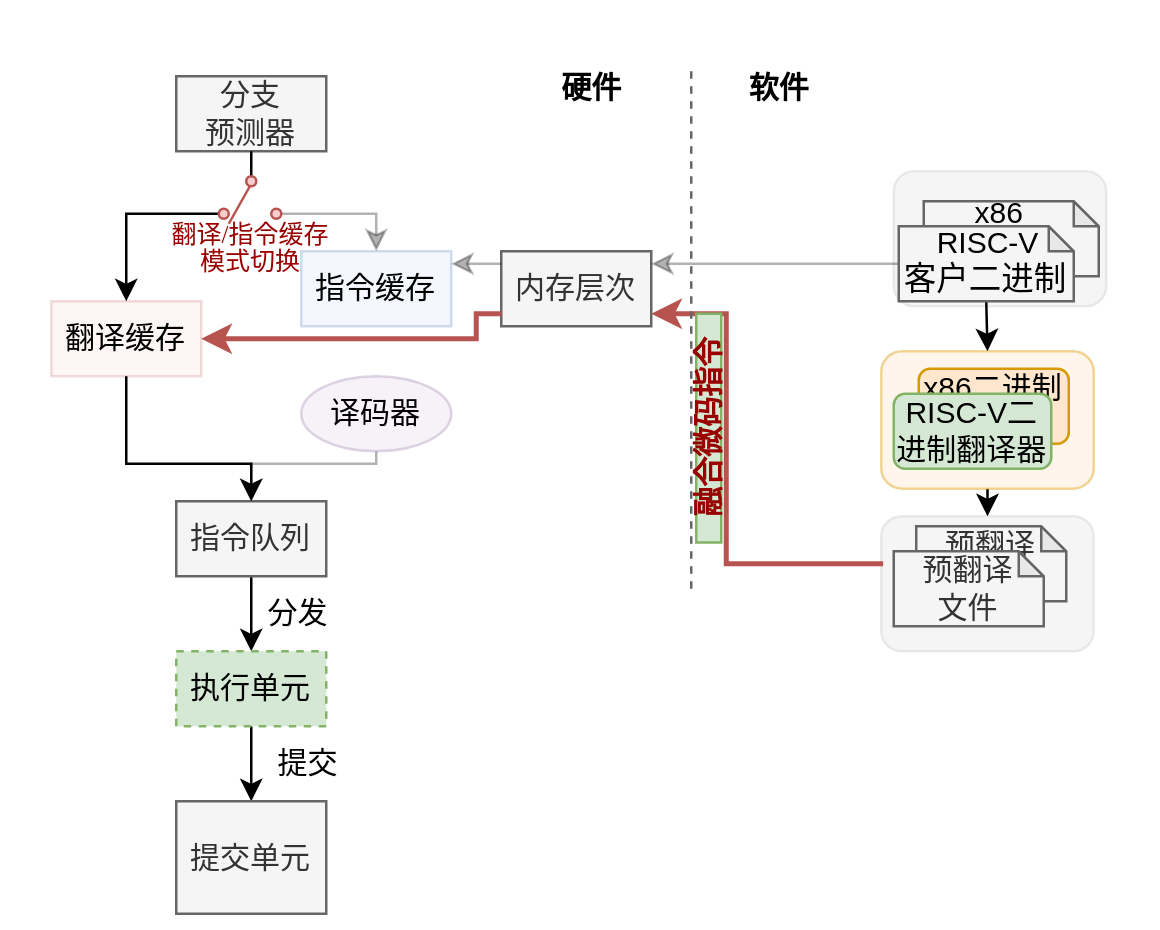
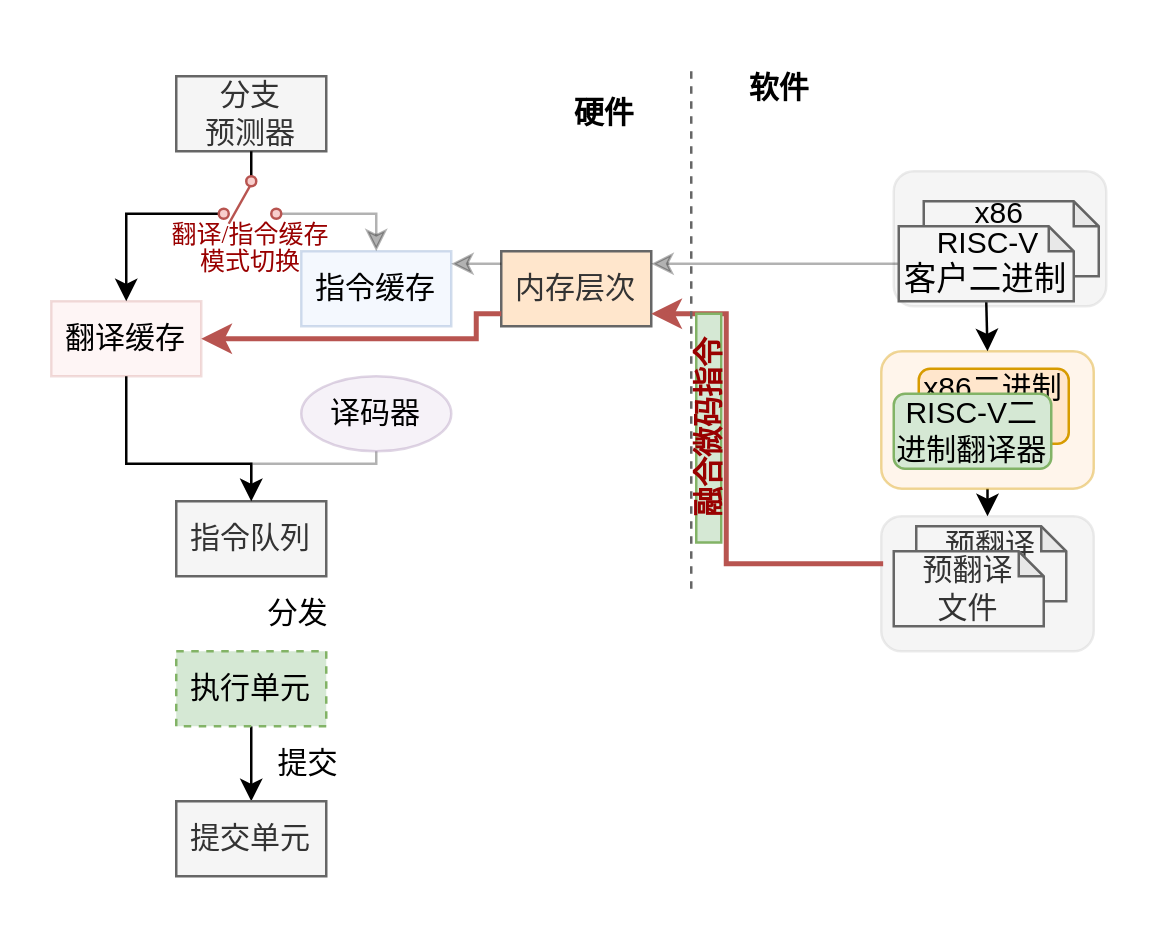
  <mxCell id="0" />
  <mxCell id="1" parent="0" />
  <mxCell id="2" value="" style="rounded=1;whiteSpace=wrap;html=1;fillColor=#E6E6E6;strokeColor=#CCCCCC;opacity=40;" vertex="1" parent="1"><mxGeometry x="357" y="68" width="85" height="54" as="geometry" /></mxCell>
  <mxCell id="3" value="" style="rounded=1;whiteSpace=wrap;html=1;fillColor=#E6E6E6;strokeColor=#CCCCCC;opacity=40;" vertex="1" parent="1"><mxGeometry x="352" y="206" width="85" height="54" as="geometry" /></mxCell>
  <mxCell id="4" style="edgeStyle=orthogonalEdgeStyle;rounded=0;orthogonalLoop=1;jettySize=auto;html=1;exitX=0.5;exitY=1;exitDx=0;exitDy=0;entryX=0.5;entryY=0;entryDx=0;entryDy=0;" edge="1" parent="1" source="5" target="3"><mxGeometry relative="1" as="geometry" /></mxCell>
  <mxCell id="5" value="" style="rounded=1;whiteSpace=wrap;html=1;fillColor=#ffe6cc;strokeColor=#d79b00;opacity=40;" vertex="1" parent="1"><mxGeometry x="352" y="140" width="85" height="55" as="geometry" /></mxCell>
  <mxCell id="6" value="x86二进制翻译" style="rounded=1;whiteSpace=wrap;html=1;fillColor=#ffe6cc;strokeColor=#d79b00;" vertex="1" parent="1"><mxGeometry x="367" y="147" width="60" height="30" as="geometry" /></mxCell>
  <mxCell id="7" value="" style="shape=note;whiteSpace=wrap;html=1;backgroundOutline=1;darkOpacity=0.05;size=10;fillColor=#f5f5f5;fontColor=#333333;strokeColor=#666666;" vertex="1" parent="1"><mxGeometry x="369" y="80" width="70" height="30" as="geometry" /></mxCell>
  <mxCell id="8" value="分支&lt;br&gt;预测器" style="rounded=0;whiteSpace=wrap;html=1;fillColor=#f5f5f5;fontColor=#333333;strokeColor=#666666;" vertex="1" parent="1"><mxGeometry x="70" y="30" width="60" height="30" as="geometry" /></mxCell>
  <mxCell id="9" value="翻译缓存" style="rounded=0;whiteSpace=wrap;html=1;fillColor=#f8cecc;strokeColor=#b85450;opacity=20;" vertex="1" parent="1"><mxGeometry x="20" y="120" width="60" height="30" as="geometry" /></mxCell>
- <mxCell id="10" style="edgeStyle=none;html=1;exitX=0.5;exitY=1;exitDx=0;exitDy=0;entryX=0.5;entryY=0;entryDx=0;entryDy=0;fontSize=12;" edge="1" parent="1" source="11" target="44"><mxGeometry relative="1" as="geometry" /></mxCell>
  <mxCell id="11" value="指令队列" style="rounded=0;whiteSpace=wrap;html=1;fillColor=#f5f5f5;fontColor=#333333;strokeColor=#666666;" vertex="1" parent="1"><mxGeometry x="70" y="200" width="60" height="30" as="geometry" /></mxCell>
- <mxCell id="12" value="内存层次" style="rounded=0;whiteSpace=wrap;html=1;fillColor=#f5f5f5;fontColor=#333333;strokeColor=#666666;" vertex="1" parent="1"><mxGeometry x="200" y="100" width="60" height="30" as="geometry" /></mxCell>
+ <mxCell id="12" value="内存层次" style="rounded=0;whiteSpace=wrap;html=1;fillColor=#ffe6cc;fontColor=#333333;strokeColor=#666666;" vertex="1" parent="1"><mxGeometry x="200" y="100" width="60" height="30" as="geometry" /></mxCell>
  <mxCell id="13" value="分发" style="text;html=1;strokeColor=none;fillColor=none;align=center;verticalAlign=middle;whiteSpace=wrap;rounded=0;rotation=0;" vertex="1" parent="1"><mxGeometry x="94" y="240" width="50" height="10" as="geometry" /></mxCell>
  <mxCell id="14" style="edgeStyle=orthogonalEdgeStyle;rounded=0;orthogonalLoop=1;jettySize=auto;html=1;fillColor=#f8cecc;strokeColor=#b85450;strokeWidth=2;exitX=0.009;exitY=0.352;exitDx=0;exitDy=0;exitPerimeter=0;" edge="1" parent="1" source="3"><mxGeometry relative="1" as="geometry"><Array as="points"><mxPoint x="290" y="225" /><mxPoint x="290" y="125" /></Array><mxPoint x="390" y="225" as="sourcePoint" /><mxPoint x="260" y="125" as="targetPoint" /></mxGeometry></mxCell>
  <mxCell id="15" value="预翻译&lt;br&gt;文件" style="shape=note;whiteSpace=wrap;html=1;backgroundOutline=1;darkOpacity=0.05;size=10;fillColor=#f5f5f5;fontColor=#333333;strokeColor=#666666;" vertex="1" parent="1"><mxGeometry x="366" y="210" width="60" height="30" as="geometry" /></mxCell>
  <mxCell id="16" style="edgeStyle=orthogonalEdgeStyle;rounded=0;orthogonalLoop=1;jettySize=auto;html=1;opacity=30;" edge="1" parent="1" source="18" target="12"><mxGeometry relative="1" as="geometry"><Array as="points"><mxPoint x="320" y="105" /><mxPoint x="320" y="105" /></Array></mxGeometry></mxCell>
  <mxCell id="17" style="edgeStyle=none;html=1;exitX=0.5;exitY=1;exitDx=0;exitDy=0;exitPerimeter=0;entryX=0.5;entryY=0;entryDx=0;entryDy=0;fontSize=12;" edge="1" parent="1" source="18" target="5"><mxGeometry relative="1" as="geometry" /></mxCell>
  <mxCell id="18" value="" style="shape=note;whiteSpace=wrap;html=1;backgroundOutline=1;darkOpacity=0.05;size=10;fillColor=#f5f5f5;fontColor=#333333;strokeColor=#666666;align=center;" vertex="1" parent="1"><mxGeometry x="359" y="90" width="70" height="30" as="geometry" /></mxCell>
  <mxCell id="19" value="RISC-V二进制翻译器" style="rounded=1;whiteSpace=wrap;html=1;fillColor=#d5e8d4;strokeColor=#82b366;" vertex="1" parent="1"><mxGeometry x="357" y="157" width="63" height="30" as="geometry" /></mxCell>
  <mxCell id="20" style="edgeStyle=orthogonalEdgeStyle;rounded=0;orthogonalLoop=1;jettySize=auto;html=1;" edge="1" parent="1"><mxGeometry relative="1" as="geometry"><Array as="points"><mxPoint x="50" y="185" /><mxPoint x="100" y="185" /></Array><mxPoint x="100" y="200" as="targetPoint" /><mxPoint x="50" y="150" as="sourcePoint" /></mxGeometry></mxCell>
  <mxCell id="21" value="指令缓存" style="rounded=0;whiteSpace=wrap;html=1;fillColor=#dae8fc;strokeColor=#6c8ebf;opacity=30;" vertex="1" parent="1"><mxGeometry x="120" y="100" width="60" height="30" as="geometry" /></mxCell>
  <mxCell id="22" style="edgeStyle=orthogonalEdgeStyle;rounded=0;orthogonalLoop=1;jettySize=auto;html=1;opacity=30;" edge="1" parent="1" source="23"><mxGeometry relative="1" as="geometry"><Array as="points"><mxPoint x="150" y="185" /><mxPoint x="100" y="185" /></Array><mxPoint x="100" y="200" as="targetPoint" /></mxGeometry></mxCell>
  <mxCell id="23" value="译码器" style="ellipse;whiteSpace=wrap;html=1;fillColor=#e1d5e7;strokeColor=#9673a6;opacity=30;" vertex="1" parent="1"><mxGeometry x="120" y="150" width="60" height="30" as="geometry" /></mxCell>
  <mxCell id="24" value="" style="endArrow=classic;html=1;rounded=0;opacity=30;" edge="1" parent="1"><mxGeometry width="50" height="50" relative="1" as="geometry"><mxPoint x="200" y="105" as="sourcePoint" /><mxPoint x="180" y="105" as="targetPoint" /></mxGeometry></mxCell>
  <mxCell id="25" value="" style="endArrow=classic;html=1;rounded=0;fillColor=#f8cecc;strokeColor=#b85450;strokeWidth=2;" edge="1" parent="1" target="9"><mxGeometry width="50" height="50" relative="1" as="geometry"><mxPoint x="200" y="125" as="sourcePoint" /><mxPoint x="180" y="125" as="targetPoint" /><Array as="points"><mxPoint x="190" y="125" /><mxPoint x="190" y="135" /><mxPoint x="100" y="135" /></Array></mxGeometry></mxCell>
- <mxCell id="26" value="&lt;b&gt;硬件&lt;/b&gt;" style="text;html=1;align=center;verticalAlign=middle;resizable=0;points=[];autosize=1;strokeColor=none;fillColor=none;" vertex="1" parent="1"><mxGeometry x="211" y="20" width="50" height="30" as="geometry" /></mxCell>
+ <mxCell id="26" value="&lt;b&gt;硬件&lt;/b&gt;" style="text;html=1;align=center;verticalAlign=middle;resizable=0;points=[];autosize=1;strokeColor=none;fillColor=none;" vertex="1" parent="1"><mxGeometry x="216" y="30" width="50" height="30" as="geometry" /></mxCell>
  <mxCell id="27" value="&lt;b&gt;软件&lt;/b&gt;" style="text;html=1;align=center;verticalAlign=middle;resizable=0;points=[];autosize=1;strokeColor=none;fillColor=none;" vertex="1" parent="1"><mxGeometry x="286" y="20" width="50" height="30" as="geometry" /></mxCell>
  <mxCell id="28" value="&lt;font color=&quot;#990000&quot;&gt;&lt;b&gt;融合微码指令&lt;/b&gt;&lt;/font&gt;" style="text;html=1;strokeColor=#82b366;fillColor=#d5e8d4;align=center;verticalAlign=middle;whiteSpace=wrap;rounded=0;rotation=-90;" vertex="1" parent="1"><mxGeometry x="237.25" y="165.75" width="91.5" height="10" as="geometry" /></mxCell>
  <mxCell id="29" value="" style="endArrow=classic;html=1;rounded=0;startArrow=none;startFill=0;opacity=30;" edge="1" parent="1" target="21"><mxGeometry width="50" height="50" relative="1" as="geometry"><mxPoint x="110" y="85" as="sourcePoint" /><mxPoint x="110" y="60" as="targetPoint" /><Array as="points"><mxPoint x="150" y="85" /></Array></mxGeometry></mxCell>
  <mxCell id="30" value="" style="endArrow=classic;html=1;rounded=0;startArrow=none;startFill=0;" edge="1" parent="1" target="9"><mxGeometry width="50" height="50" relative="1" as="geometry"><mxPoint x="90" y="85" as="sourcePoint" /><mxPoint x="130" y="100" as="targetPoint" /><Array as="points"><mxPoint x="50" y="85" /></Array></mxGeometry></mxCell>
  <mxCell id="31" value="" style="endArrow=none;html=1;rounded=0;endFill=0;" edge="1" parent="1" source="8"><mxGeometry width="50" height="50" relative="1" as="geometry"><mxPoint x="60" y="110" as="sourcePoint" /><mxPoint x="100" y="70" as="targetPoint" /></mxGeometry></mxCell>
  <mxCell id="32" value="" style="endArrow=none;html=1;rounded=0;endFill=0;fillColor=#f8cecc;strokeColor=#b85450;" edge="1" parent="1"><mxGeometry width="50" height="50" relative="1" as="geometry"><mxPoint x="91" y="89" as="sourcePoint" /><mxPoint x="100" y="73" as="targetPoint" /></mxGeometry></mxCell>
  <mxCell id="33" value="&lt;font color=&quot;#990000&quot; face=&quot;mono&quot; style=&quot;font-size: 10px;&quot;&gt;翻译/指令缓存&lt;/font&gt;" style="text;html=1;strokeColor=none;fillColor=none;align=center;verticalAlign=middle;whiteSpace=wrap;rounded=0;" vertex="1" parent="1"><mxGeometry x="65" y="88" width="70" height="10" as="geometry" /></mxCell>
  <mxCell id="34" value="" style="ellipse;whiteSpace=wrap;html=1;aspect=fixed;fillColor=#f8cecc;strokeColor=#b85450;" vertex="1" parent="1"><mxGeometry x="87" y="83" width="4" height="4" as="geometry" /></mxCell>
  <mxCell id="35" value="" style="ellipse;whiteSpace=wrap;html=1;aspect=fixed;fillColor=#f8cecc;strokeColor=#b85450;" vertex="1" parent="1"><mxGeometry x="108" y="83" width="4" height="4" as="geometry" /></mxCell>
  <mxCell id="36" value="" style="ellipse;whiteSpace=wrap;html=1;aspect=fixed;fillColor=#f8cecc;strokeColor=#b85450;" vertex="1" parent="1"><mxGeometry x="98" y="70" width="4" height="4" as="geometry" /></mxCell>
  <mxCell id="37" value="&lt;font face=&quot;mono&quot; color=&quot;#990000&quot;&gt;&lt;span style=&quot;font-size: 10px;&quot;&gt;模式切换&lt;/span&gt;&lt;/font&gt;" style="text;html=1;strokeColor=none;fillColor=none;align=center;verticalAlign=middle;whiteSpace=wrap;rounded=0;" vertex="1" parent="1"><mxGeometry x="65" y="99" width="70" height="10" as="geometry" /></mxCell>
  <mxCell id="38" value="" style="endArrow=none;dashed=1;html=1;rounded=0;fillColor=#f5f5f5;strokeColor=#666666;" edge="1" parent="1"><mxGeometry width="50" height="50" relative="1" as="geometry"><mxPoint x="276" y="235" as="sourcePoint" /><mxPoint x="276" y="25" as="targetPoint" /></mxGeometry></mxCell>
  <mxCell id="39" value="&lt;font style=&quot;font-size: 12px;&quot;&gt;x86&lt;/font&gt;" style="text;html=1;strokeColor=none;fillColor=none;align=center;verticalAlign=middle;whiteSpace=wrap;rounded=0;" vertex="1" parent="1"><mxGeometry x="379" y="80" width="41" height="10" as="geometry" /></mxCell>
  <mxCell id="40" value="RISC-V" style="text;html=1;strokeColor=none;fillColor=none;align=center;verticalAlign=middle;whiteSpace=wrap;rounded=0;" vertex="1" parent="1"><mxGeometry x="370" y="92" width="50" height="10" as="geometry" /></mxCell>
  <mxCell id="41" value="&lt;font style=&quot;font-size: 13px;&quot;&gt;客户二进制&lt;/font&gt;" style="text;html=1;strokeColor=none;fillColor=none;align=center;verticalAlign=middle;whiteSpace=wrap;rounded=0;" vertex="1" parent="1"><mxGeometry x="349" y="106" width="90" height="10" as="geometry" /></mxCell>
  <mxCell id="42" value="预翻译&lt;br&gt;文件" style="shape=note;whiteSpace=wrap;html=1;backgroundOutline=1;darkOpacity=0.05;size=10;fillColor=#f5f5f5;fontColor=#333333;strokeColor=#666666;" vertex="1" parent="1"><mxGeometry x="357" y="220" width="60" height="30" as="geometry" /></mxCell>
  <mxCell id="43" style="edgeStyle=none;html=1;exitX=0.5;exitY=1;exitDx=0;exitDy=0;entryX=0.5;entryY=0;entryDx=0;entryDy=0;fontSize=12;" edge="1" parent="1" source="44" target="45"><mxGeometry relative="1" as="geometry" /></mxCell>
  <mxCell id="44" value="执行单元" style="rounded=0;whiteSpace=wrap;html=1;fillColor=#d5e8d4;strokeColor=#82b366;dashed=1;" vertex="1" parent="1"><mxGeometry x="70" y="260" width="60" height="30" as="geometry" /></mxCell>
- <mxCell id="45" value="提交单元" style="rounded=0;whiteSpace=wrap;html=1;fillColor=#f5f5f5;fontColor=#333333;strokeColor=#666666;" vertex="1" parent="1"><mxGeometry x="70" y="320" width="60" height="45" as="geometry" /></mxCell>
+ <mxCell id="45" value="提交单元" style="rounded=0;whiteSpace=wrap;html=1;fillColor=#f5f5f5;fontColor=#333333;strokeColor=#666666;" vertex="1" parent="1"><mxGeometry x="70" y="320" width="60" height="30" as="geometry" /></mxCell>
  <mxCell id="46" value="提交" style="text;html=1;strokeColor=none;fillColor=none;align=center;verticalAlign=middle;whiteSpace=wrap;rounded=0;rotation=0;" vertex="1" parent="1"><mxGeometry x="98" y="300" width="50" height="10" as="geometry" /></mxCell>
